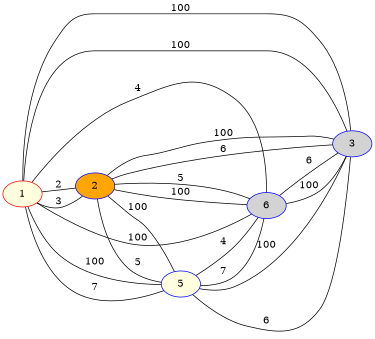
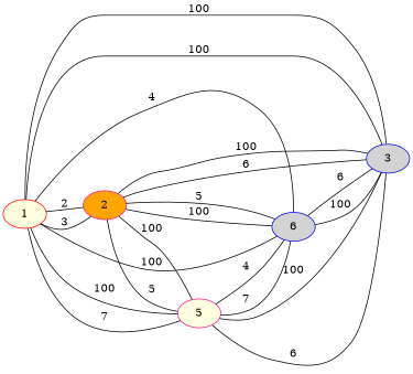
  graph {
    rankdir=LR
    node [color=deeppink fillcolor=lightyellow style=filled]
    1 [color=red]
-   2 [color=blue fillcolor=orange]
+   2 [fillcolor=orange]
    3 [color=blue fillcolor=lightgrey]
    n4 [color=blue fillcolor=lightgrey label=6]
-   5 [color=blue]
+   5
    1 -- 2 [label=3]
    1 -- 3 [label=100]
    1 -- n4 [label=4]
    1 -- 5 [label=100]
    2 -- 1 [label=2]
    2 -- 3 [label=6]
    2 -- n4 [label=100]
    2 -- 5 [label=5]
    3 -- 1 [label=100]
    3 -- 2 [label=100]
    3 -- n4 [label=100]
    3 -- 5 [label=6]
    n4 -- 1 [label=100]
    n4 -- 2 [label=5]
    n4 -- 3 [label=6]
    n4 -- 5 [label=4]
    5 -- 1 [label=7]
    5 -- 2 [label=100]
    5 -- 3 [label=100]
    5 -- n4 [label=7]
  }
